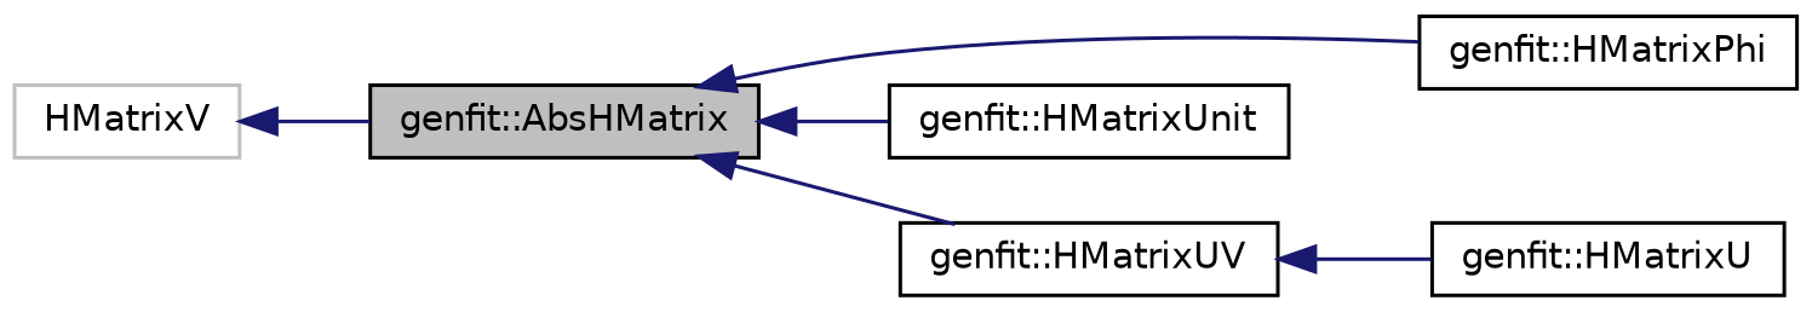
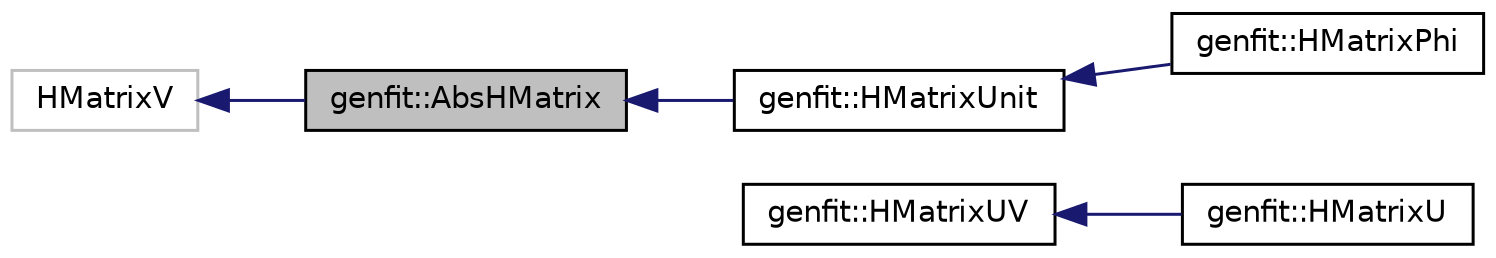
  digraph {
    rankdir=LR
    node [color=black fillcolor=white fontname=Helvetica fontsize=10 shape=record style=filled]
    edge [color=midnightblue dir=back fontname=Helvetica fontsize=10 labelfontname=Helvetica labelfontsize=10 style=solid]
    n1 [fillcolor=grey75 fontcolor=black height=0.2 label="genfit::AbsHMatrix" width=0.4]
    n2 [height=0.2 label="genfit::HMatrixPhi" width=0.4]
    n3 [height=0.2 label="genfit::HMatrixUnit" width=0.4]
    n4 [height=0.2 label="genfit::HMatrixUV" width=0.4]
    n5 [height=0.2 label="genfit::HMatrixU" width=0.4]
    n6 [color=grey75 height=0.2 label=HMatrixV width=0.4]
-   n1 -> n2
+   n3 -> n2
    n1 -> n3
-   n1 -> n4
    n4 -> n5
    n6 -> n1
  }
